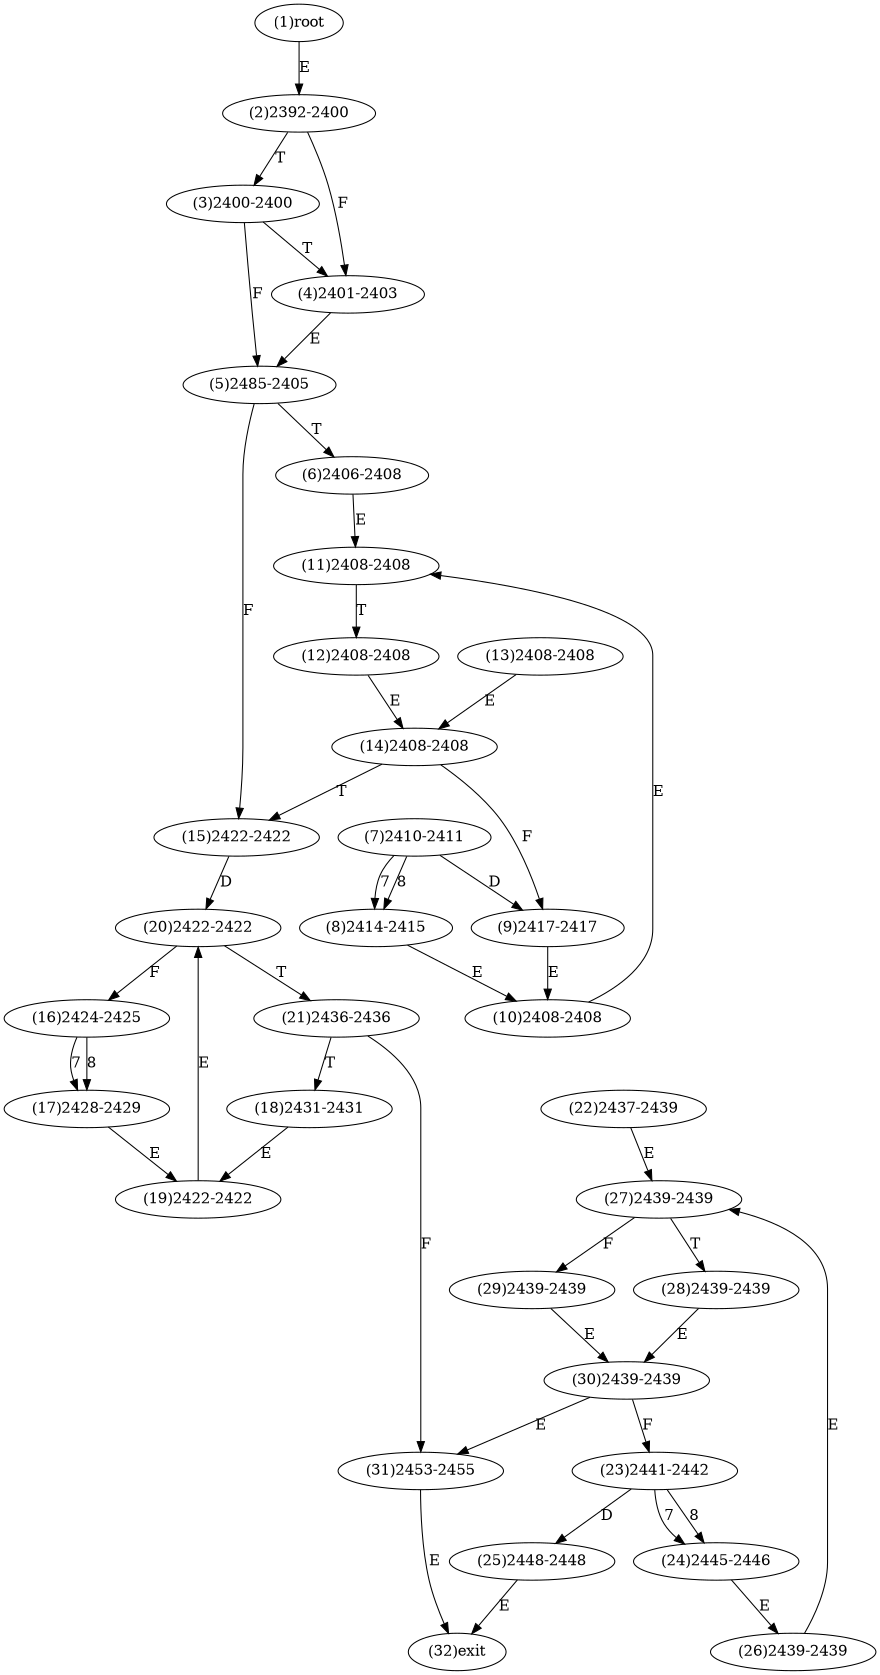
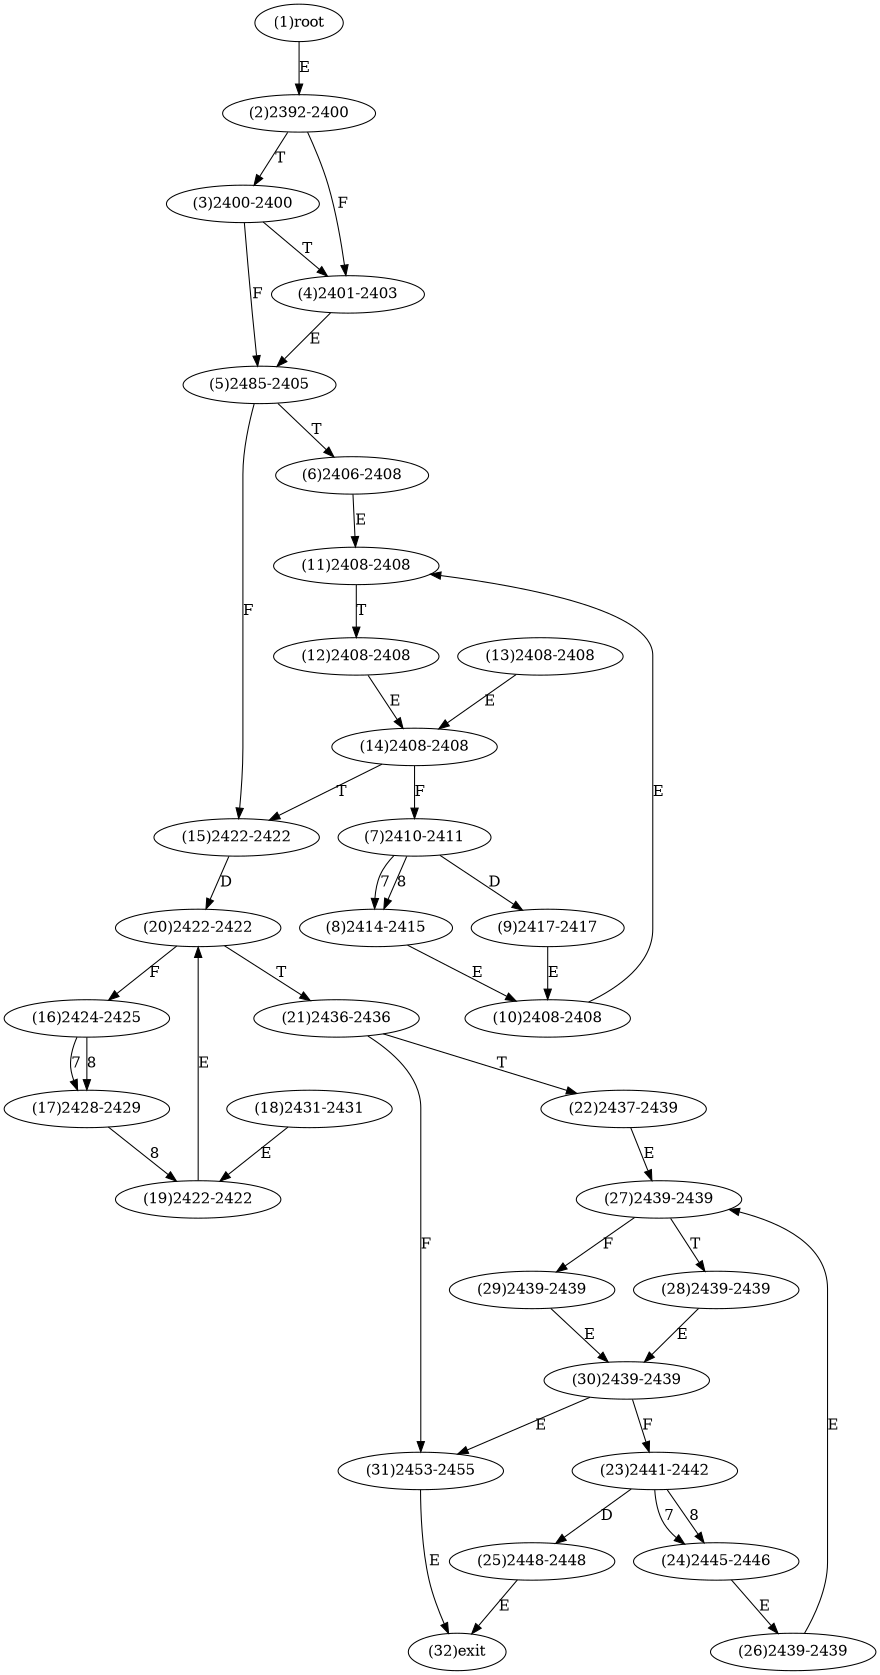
  digraph {
    n1 [label="(1)root"]
    n2 [label="(2)2392-2400"]
    n3 [label="(3)2400-2400"]
    n4 [label="(4)2401-2403"]
    n5 [label="(5)2485-2405"]
    n6 [label="(6)2406-2408"]
    n7 [label="(15)2422-2422"]
    n8 [label="(11)2408-2408"]
    n9 [label="(20)2422-2422"]
    n10 [label="(12)2408-2408"]
    n11 [label="(7)2410-2411"]
    n12 [label="(8)2414-2415"]
    n13 [label="(9)2417-2417"]
    n14 [label="(10)2408-2408"]
    n15 [label="(14)2408-2408"]
    n16 [label="(13)2408-2408"]
    n17 [label="(16)2424-2425"]
    n18 [label="(21)2436-2436"]
    n19 [label="(17)2428-2429"]
    n20 [label="(19)2422-2422"]
    n21 [label="(18)2431-2431"]
    n22 [label="(22)2437-2439"]
    n23 [label="(31)2453-2455"]
    n24 [label="(27)2439-2439"]
    n25 [label="(32)exit"]
    n26 [label="(23)2441-2442"]
    n27 [label="(25)2448-2448"]
    n28 [label="(24)2445-2446"]
    n29 [label="(26)2439-2439"]
    n30 [label="(29)2439-2439"]
    n31 [label="(28)2439-2439"]
    n32 [label="(30)2439-2439"]
    n1 -> n2 [label=E]
    n2 -> n3 [label=T]
    n2 -> n4 [label=F]
    n3 -> n4 [label=T]
    n3 -> n5 [label=F]
    n4 -> n5 [label=E]
    n5 -> n6 [label=T]
    n5 -> n7 [label=F]
    n6 -> n8 [label=E]
    n7 -> n9 [label=D]
    n8 -> n10 [label=T]
    n9 -> n17 [label=F]
    n9 -> n18 [label=T]
    n10 -> n15 [label=E]
    n11 -> n12 [label=7]
    n11 -> n12 [label=8]
    n11 -> n13 [label=D]
    n12 -> n14 [label=E]
    n13 -> n14 [label=E]
    n14 -> n8 [label=E]
    n15 -> n7 [label=T]
-   n15 -> n13 [label=F]
+   n15 -> n11 [label=F]
    n16 -> n15 [label=E]
    n17 -> n19 [label=7]
    n17 -> n19 [label=8]
-   n18 -> n21 [label=T]
+   n18 -> n22 [label=T]
    n18 -> n23 [label=F]
-   n19 -> n20 [label=E]
+   n19 -> n20 [label=8]
    n20 -> n9 [label=E]
    n21 -> n20 [label=E]
    n22 -> n24 [label=E]
    n23 -> n25 [label=E]
    n24 -> n30 [label=F]
    n24 -> n31 [label=T]
    n26 -> n27 [label=D]
    n26 -> n28 [label=7]
    n26 -> n28 [label=8]
    n27 -> n25 [label=E]
    n28 -> n29 [label=E]
    n29 -> n24 [label=E]
    n30 -> n32 [label=E]
    n31 -> n32 [label=E]
    n32 -> n23 [label=E]
    n32 -> n26 [label=F]
  }
